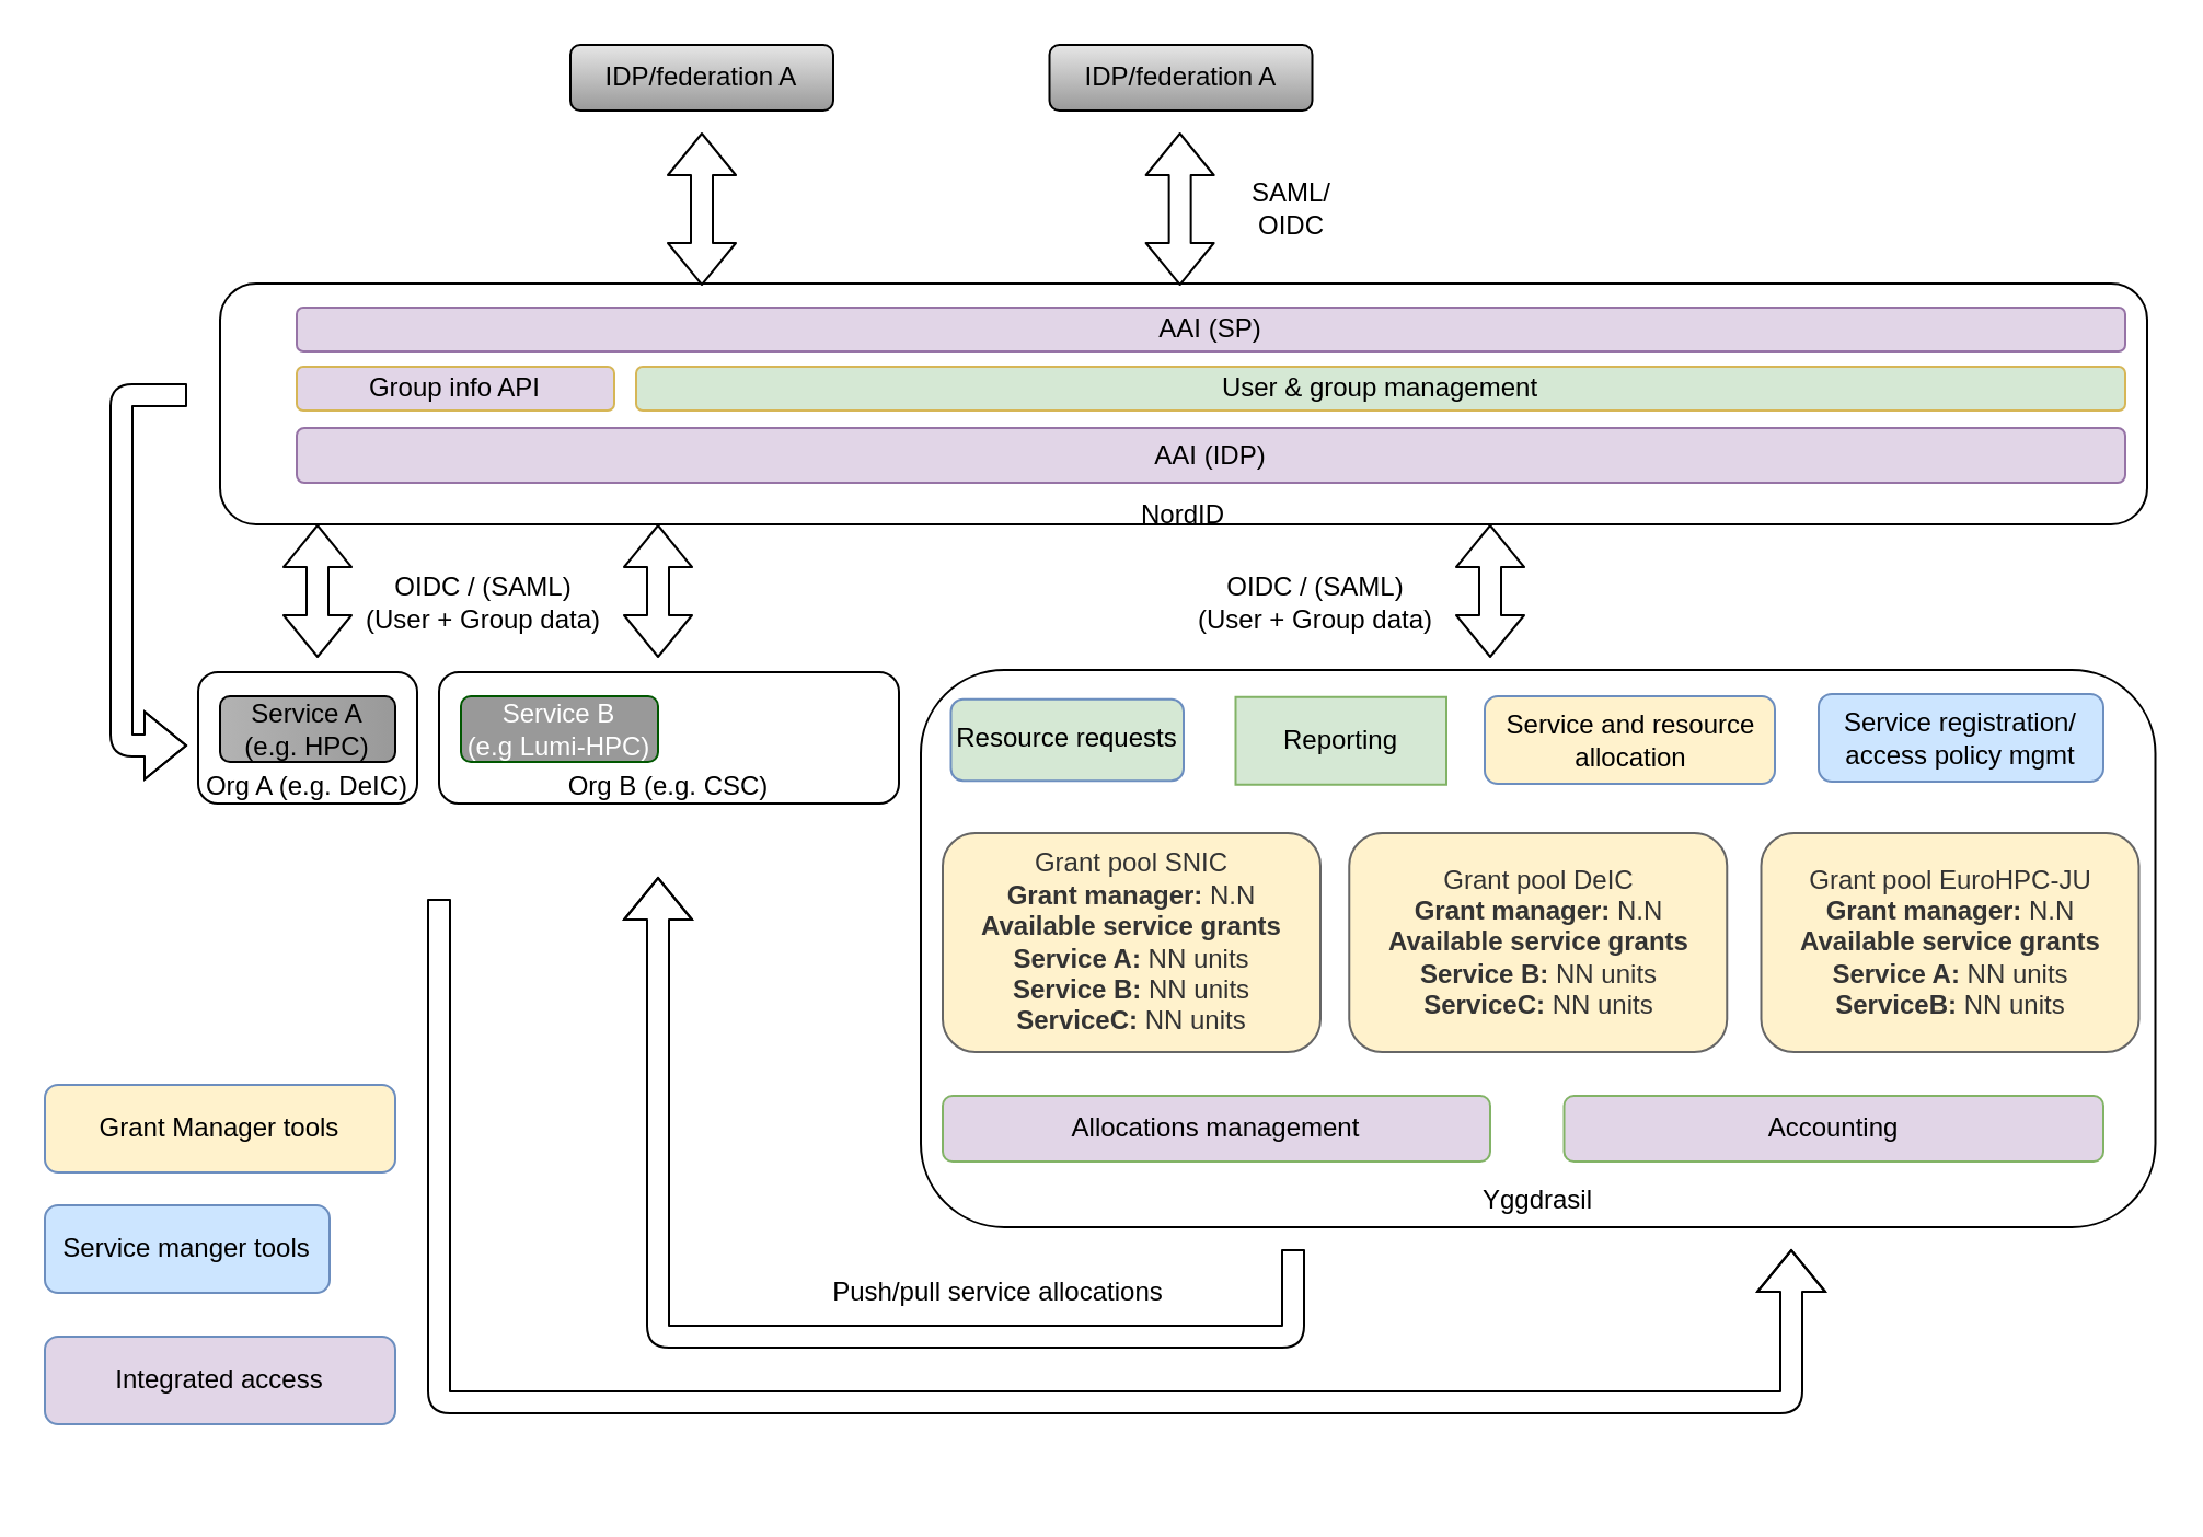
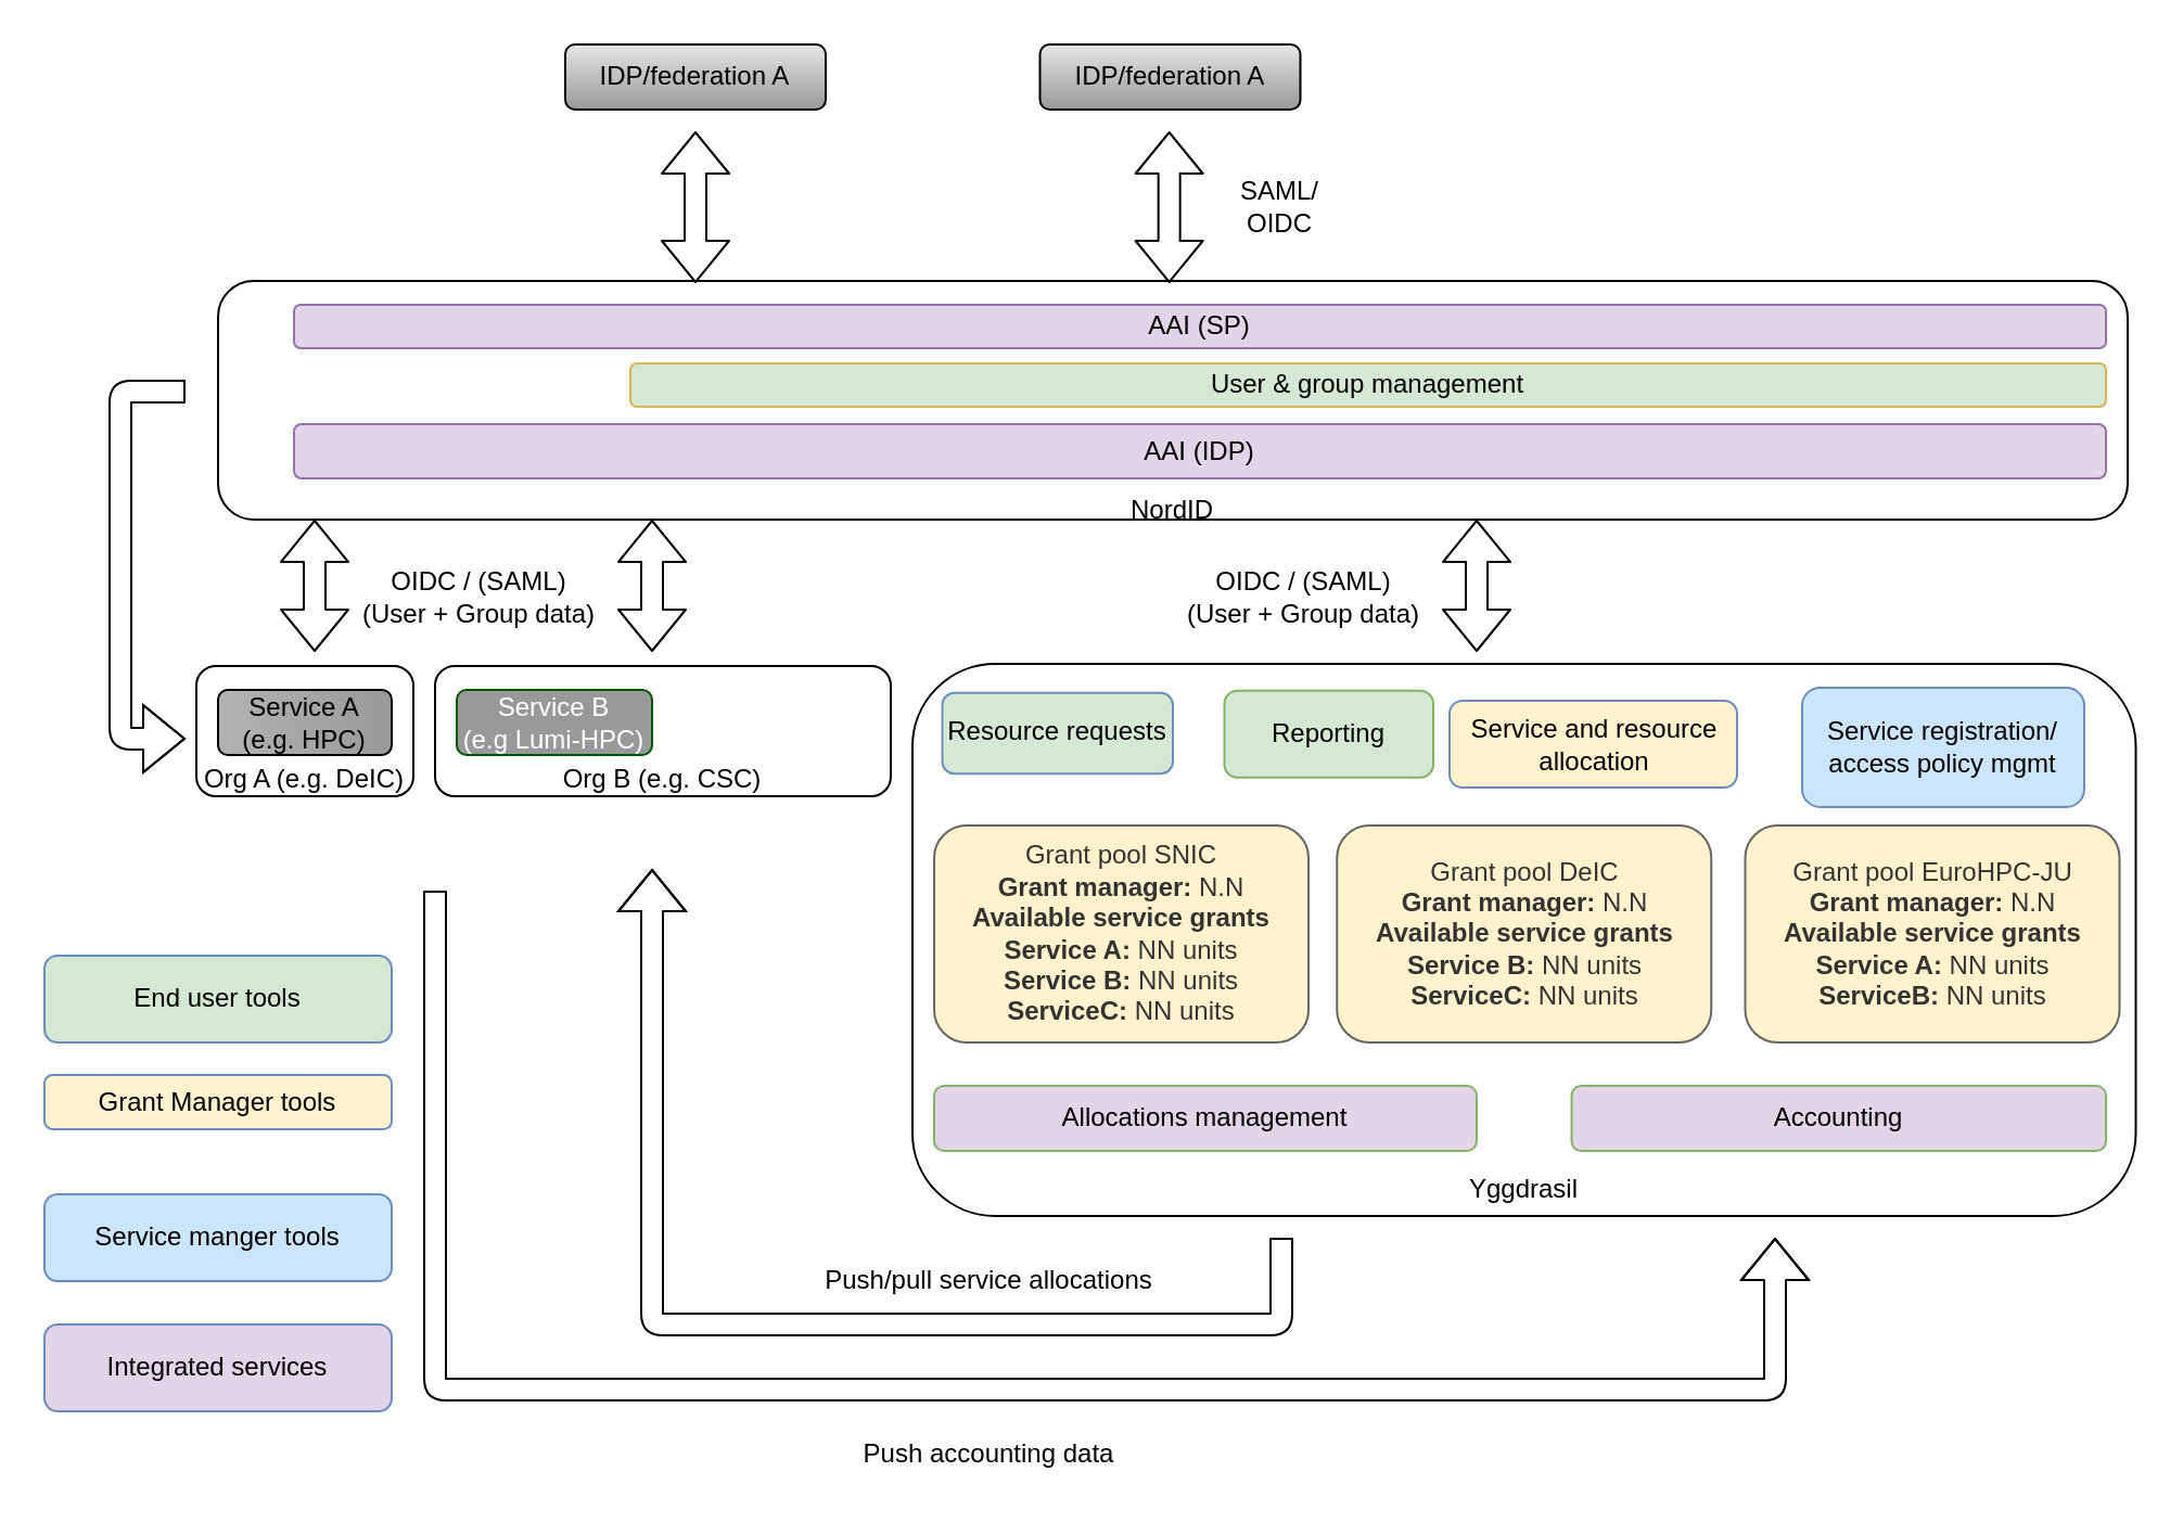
  <mxCell id="0" />
  <mxCell id="1" parent="0" />
  <mxCell id="2" value="&lt;div&gt;&lt;br&gt;&lt;/div&gt;&lt;div&gt;&lt;br&gt;&lt;/div&gt;&lt;div&gt;&lt;br&gt;&lt;/div&gt;&lt;div&gt;&lt;br&gt;&lt;/div&gt;&lt;div&gt;&lt;br&gt;&lt;/div&gt;&lt;div&gt;&lt;br&gt;&lt;/div&gt;&lt;div&gt;&lt;br&gt;&lt;/div&gt;&lt;div&gt;&lt;br&gt;&lt;/div&gt;&lt;div&gt;&lt;br&gt;&lt;/div&gt;&lt;div&gt;&lt;br&gt;&lt;/div&gt;&lt;div&gt;&lt;br&gt;&lt;/div&gt;&lt;div&gt;&lt;br&gt;&lt;/div&gt;&lt;div&gt;&lt;br&gt;&lt;/div&gt;&lt;div&gt;&lt;br&gt;&lt;/div&gt;&lt;div&gt;&lt;br&gt;&lt;/div&gt;&lt;div&gt;&lt;br&gt;&lt;/div&gt;&lt;div&gt;Yggdrasil&lt;br&gt;&lt;/div&gt;" style="rounded=1;whiteSpace=wrap;html=1;" parent="1" vertex="1"><mxGeometry x="420" y="305.5" width="563.75" height="254.5" as="geometry" /></mxCell>
  <mxCell id="3" value="&lt;div&gt;&lt;br&gt;&lt;/div&gt;&lt;div&gt;&lt;br&gt;&lt;/div&gt;&lt;div&gt;&lt;br&gt;&lt;/div&gt;&lt;div&gt;&lt;br&gt;&lt;/div&gt;&lt;div&gt;&lt;br&gt;&lt;/div&gt;&lt;div&gt;&lt;br&gt;&lt;/div&gt;&lt;div&gt;&lt;br&gt;&lt;/div&gt;&lt;div&gt;NordID&lt;br&gt;&lt;/div&gt;" style="rounded=1;whiteSpace=wrap;html=1;" parent="1" vertex="1"><mxGeometry x="100" y="129" width="880" height="110" as="geometry" /></mxCell>
  <mxCell id="4" value="&lt;br&gt;&lt;div&gt;&lt;br&gt;&lt;/div&gt;&lt;div&gt;&lt;br&gt;&lt;/div&gt;&lt;div&gt;Org A (e.g. DeIC)&lt;br&gt;&lt;/div&gt;" style="rounded=1;whiteSpace=wrap;html=1;" parent="1" vertex="1"><mxGeometry x="90" y="306.5" width="100" height="60" as="geometry" /></mxCell>
- <mxCell id="5" value="&lt;div&gt;Service and resource&lt;/div&gt;&lt;div&gt;allocation&lt;br&gt;&lt;/div&gt;" style="rounded=1;whiteSpace=wrap;html=1;fillColor=#FFF2CC;strokeColor=#6c8ebf;" parent="1" vertex="1"><mxGeometry x="677.5" y="317.5" width="132.5" height="40" as="geometry" /></mxCell>
+ <mxCell id="5" value="&lt;div&gt;Service and resource&lt;/div&gt;&lt;div&gt;allocation&lt;br&gt;&lt;/div&gt;" style="rounded=1;whiteSpace=wrap;html=1;fillColor=#FFF2CC;strokeColor=#6c8ebf;" parent="1" vertex="1"><mxGeometry x="667.5" y="322.5" width="132.5" height="40" as="geometry" /></mxCell>
  <mxCell id="6" value="User &amp;amp; group management" style="rounded=1;whiteSpace=wrap;html=1;fillColor=#D5E8D4;strokeColor=#d6b656;" parent="1" vertex="1"><mxGeometry x="290" y="167" width="680" height="20" as="geometry" /></mxCell>
  <mxCell id="7" value="AAI (IDP)" style="rounded=1;whiteSpace=wrap;html=1;fillColor=#e1d5e7;strokeColor=#9673a6;arcSize=14;" parent="1" vertex="1"><mxGeometry x="135" y="195" width="835" height="25" as="geometry" /></mxCell>
  <mxCell id="8" value="&lt;div&gt;Service A&lt;/div&gt;&lt;div&gt;(e.g. HPC)&lt;br&gt;&lt;/div&gt;" style="rounded=1;whiteSpace=wrap;html=1;gradientColor=#999999;fillColor=#B3B3B3;gradientDirection=east;" parent="1" vertex="1"><mxGeometry x="100" y="317.5" width="80" height="30" as="geometry" /></mxCell>
  <mxCell id="9" value="&lt;br&gt;&lt;div&gt;&lt;br&gt;&lt;/div&gt;&lt;div&gt;&lt;br&gt;&lt;/div&gt;&lt;div&gt;Org B (e.g. CSC)&lt;br&gt;&lt;/div&gt;" style="rounded=1;whiteSpace=wrap;html=1;" parent="1" vertex="1"><mxGeometry x="200" y="306.5" width="210" height="60" as="geometry" /></mxCell>
  <mxCell id="10" value="&lt;div&gt;Service B&lt;br&gt;&lt;/div&gt;(e.g Lumi-HPC)" style="rounded=1;whiteSpace=wrap;html=1;fillColor=#999999;strokeColor=#005700;fontColor=#ffffff;" parent="1" vertex="1"><mxGeometry x="210" y="317.5" width="90" height="30" as="geometry" /></mxCell>
  <mxCell id="11" value="AAI (SP)" style="rounded=1;whiteSpace=wrap;html=1;fillColor=#e1d5e7;strokeColor=#9673a6;" parent="1" vertex="1"><mxGeometry x="135" y="140" width="835" height="20" as="geometry" /></mxCell>
- <mxCell id="12" value="Reporting" style="whiteSpace=wrap;html=1;fillColor=#d5e8d4;strokeColor=#82b366;rounded=0;" parent="1" vertex="1"><mxGeometry x="563.75" y="317.88" width="96.25" height="40" as="geometry" /></mxCell>
+ <mxCell id="12" value="Reporting" style="rounded=1;whiteSpace=wrap;html=1;fillColor=#d5e8d4;strokeColor=#82b366;" parent="1" vertex="1"><mxGeometry x="563.75" y="317.88" width="96.25" height="40" as="geometry" /></mxCell>
  <mxCell id="13" value="&lt;div&gt;Grant pool SNIC&lt;/div&gt;&lt;div&gt;&lt;b&gt;Grant manager:&lt;/b&gt; N.N&lt;br&gt;&lt;/div&gt;&lt;div&gt;&lt;b&gt;Available service grants&lt;/b&gt;&lt;/div&gt;&lt;div&gt;&lt;b&gt;Service A:&lt;/b&gt; NN units&lt;/div&gt;&lt;div&gt;&lt;b&gt;Service B: &lt;/b&gt;NN units&lt;/div&gt;&lt;div&gt;&lt;b&gt;ServiceC:&lt;/b&gt; NN units&lt;br&gt;&lt;/div&gt;" style="rounded=1;whiteSpace=wrap;html=1;fillColor=#FFF2CC;strokeColor=#666666;fontColor=#333333;" parent="1" vertex="1"><mxGeometry x="430" y="380" width="172.5" height="99.99" as="geometry" /></mxCell>
  <mxCell id="14" value="Resource requests" style="rounded=1;whiteSpace=wrap;html=1;fillColor=#D5E8D4;strokeColor=#6c8ebf;rotation=0;" parent="1" vertex="1"><mxGeometry x="433.75" y="318.87" width="106.25" height="37.25" as="geometry" /></mxCell>
  <mxCell id="15" value="" style="shape=flexArrow;endArrow=classic;html=1;" parent="1" edge="1"><mxGeometry width="50" height="50" relative="1" as="geometry"><mxPoint x="200" y="410" as="sourcePoint" /><mxPoint x="817.5" y="570" as="targetPoint" /><Array as="points"><mxPoint x="200" y="640" /><mxPoint x="817.5" y="640" /></Array></mxGeometry></mxCell>
  <mxCell id="16" value="" style="shape=flexArrow;endArrow=classic;html=1;" parent="1" edge="1"><mxGeometry width="50" height="50" relative="1" as="geometry"><mxPoint x="590" y="570" as="sourcePoint" /><mxPoint x="300" y="400" as="targetPoint" /><Array as="points"><mxPoint x="590" y="610" /><mxPoint x="300" y="610" /></Array></mxGeometry></mxCell>
  <mxCell id="17" value="IDP/federation A" style="rounded=1;whiteSpace=wrap;html=1;fillColor=#E6E6E6;gradientColor=#999999;" parent="1" vertex="1"><mxGeometry x="260" y="20" width="120" height="30" as="geometry" /></mxCell>
  <mxCell id="18" value="IDP/federation A" style="rounded=1;whiteSpace=wrap;html=1;fillColor=#E6E6E6;gradientColor=#999999;" parent="1" vertex="1"><mxGeometry x="478.75" y="20" width="120" height="30" as="geometry" /></mxCell>
  <mxCell id="19" value="" style="shape=flexArrow;endArrow=classic;startArrow=classic;html=1;" parent="1" edge="1"><mxGeometry width="50" height="50" relative="1" as="geometry"><mxPoint x="320" y="130" as="sourcePoint" /><mxPoint x="320" y="60" as="targetPoint" /></mxGeometry></mxCell>
  <mxCell id="20" value="" style="shape=flexArrow;endArrow=classic;startArrow=classic;html=1;" parent="1" edge="1"><mxGeometry width="50" height="50" relative="1" as="geometry"><mxPoint x="538.32" y="130" as="sourcePoint" /><mxPoint x="538.32" y="60" as="targetPoint" /></mxGeometry></mxCell>
  <mxCell id="21" value="&lt;div&gt;SAML/&lt;/div&gt;&lt;div&gt;OIDC&lt;br&gt;&lt;/div&gt;" style="text;html=1;align=center;verticalAlign=middle;resizable=0;points=[];autosize=1;" parent="1" vertex="1"><mxGeometry x="563.75" y="80" width="50" height="30" as="geometry" /></mxCell>
+ <mxCell id="22" value="Push accounting data" style="text;html=1;align=center;verticalAlign=middle;resizable=0;points=[];autosize=1;" parent="1" vertex="1"><mxGeometry x="390" y="660" width="130" height="20" as="geometry" /></mxCell>
  <mxCell id="23" value="" style="shape=flexArrow;endArrow=classic;html=1;" parent="1" edge="1"><mxGeometry width="50" height="50" relative="1" as="geometry"><mxPoint x="85" y="180" as="sourcePoint" /><mxPoint x="85" y="340" as="targetPoint" /><Array as="points"><mxPoint x="55" y="180" /><mxPoint x="55" y="340" /></Array></mxGeometry></mxCell>
  <mxCell id="24" value="Push/pull service allocations" style="text;html=1;align=center;verticalAlign=middle;resizable=0;points=[];autosize=1;" parent="1" vertex="1"><mxGeometry x="370" y="580" width="170" height="20" as="geometry" /></mxCell>
- <mxCell id="25" value="Accounting" style="rounded=1;whiteSpace=wrap;html=1;fillColor=#E1D5E7;strokeColor=#82b366;" parent="1" vertex="1"><mxGeometry x="713.75" y="500" width="246.25" height="30.01" as="geometry" /></mxCell>
+ <mxCell id="25" value="Accounting" style="rounded=1;whiteSpace=wrap;html=1;fillColor=#E1D5E7;strokeColor=#82b366;" parent="1" vertex="1"><mxGeometry x="723.75" y="500" width="246.25" height="30.01" as="geometry" /></mxCell>
  <mxCell id="26" value="Allocations management" style="rounded=1;whiteSpace=wrap;html=1;fillColor=#E1D5E7;strokeColor=#82b366;" parent="1" vertex="1"><mxGeometry x="430" y="500" width="250" height="30.01" as="geometry" /></mxCell>
  <mxCell id="27" value="&lt;div&gt;Grant pool DeIC&lt;/div&gt;&lt;div&gt;&lt;b&gt;Grant manager:&lt;/b&gt; N.N&lt;br&gt;&lt;/div&gt;&lt;div&gt;&lt;b&gt;Available service grants&lt;/b&gt;&lt;/div&gt;&lt;div&gt;&lt;b&gt;Service B: &lt;/b&gt;NN units&lt;/div&gt;&lt;div&gt;&lt;b&gt;ServiceC:&lt;/b&gt; NN units&lt;br&gt;&lt;/div&gt;" style="rounded=1;whiteSpace=wrap;html=1;fillColor=#FFF2CC;strokeColor=#666666;fontColor=#333333;" parent="1" vertex="1"><mxGeometry x="615.63" y="380" width="172.5" height="99.99" as="geometry" /></mxCell>
  <mxCell id="28" value="&lt;div&gt;Grant pool EuroHPC-JU&lt;/div&gt;&lt;div&gt;&lt;b&gt;Grant manager:&lt;/b&gt; N.N&lt;br&gt;&lt;/div&gt;&lt;div&gt;&lt;b&gt;Available service grants&lt;/b&gt;&lt;/div&gt;&lt;div&gt;&lt;b&gt;Service A: &lt;/b&gt;NN units&lt;/div&gt;&lt;div&gt;&lt;b&gt;ServiceB:&lt;/b&gt; NN units&lt;br&gt;&lt;/div&gt;" style="rounded=1;whiteSpace=wrap;html=1;fillColor=#FFF2CC;strokeColor=#666666;fontColor=#333333;" parent="1" vertex="1"><mxGeometry x="803.75" y="380" width="172.5" height="99.99" as="geometry" /></mxCell>
- <mxCell id="29" value="Grant Manager tools" style="rounded=1;whiteSpace=wrap;html=1;fillColor=#FFF2CC;strokeColor=#6c8ebf;" parent="1" vertex="1"><mxGeometry x="20" y="495.01" width="160" height="40" as="geometry" /></mxCell>
- <mxCell id="31" value="Integrated access" style="rounded=1;whiteSpace=wrap;html=1;fillColor=#E1D5E7;strokeColor=#6c8ebf;" parent="1" vertex="1"><mxGeometry x="20" y="610" width="160" height="40" as="geometry" /></mxCell>
+ <mxCell id="29" value="Grant Manager tools" style="rounded=1;whiteSpace=wrap;html=1;fillColor=#FFF2CC;strokeColor=#6c8ebf;" parent="1" vertex="1"><mxGeometry x="20" y="495.01" width="160" height="25" as="geometry" /></mxCell>
+ <mxCell id="30" value="End user tools" style="rounded=1;whiteSpace=wrap;html=1;fillColor=#D5E8D4;strokeColor=#6c8ebf;" parent="1" vertex="1"><mxGeometry x="20" y="440" width="160" height="40" as="geometry" /></mxCell>
+ <mxCell id="31" value="Integrated services" style="rounded=1;whiteSpace=wrap;html=1;fillColor=#E1D5E7;strokeColor=#6c8ebf;" parent="1" vertex="1"><mxGeometry x="20" y="610" width="160" height="40" as="geometry" /></mxCell>
  <mxCell id="32" value="" style="shape=flexArrow;endArrow=classic;startArrow=classic;html=1;" parent="1" edge="1"><mxGeometry width="50" height="50" relative="1" as="geometry"><mxPoint x="680" y="300" as="sourcePoint" /><mxPoint x="680" y="239" as="targetPoint" /></mxGeometry></mxCell>
  <mxCell id="33" value="" style="shape=flexArrow;endArrow=classic;startArrow=classic;html=1;" parent="1" edge="1"><mxGeometry width="50" height="50" relative="1" as="geometry"><mxPoint x="300" y="300" as="sourcePoint" /><mxPoint x="300" y="239" as="targetPoint" /></mxGeometry></mxCell>
  <mxCell id="34" value="" style="shape=flexArrow;endArrow=classic;startArrow=classic;html=1;" parent="1" edge="1"><mxGeometry width="50" height="50" relative="1" as="geometry"><mxPoint x="144.5" y="300" as="sourcePoint" /><mxPoint x="144.5" y="239" as="targetPoint" /></mxGeometry></mxCell>
  <mxCell id="35" value="&lt;div&gt;OIDC / (SAML)&lt;/div&gt;&lt;div&gt;(User + Group data)&lt;br&gt;&lt;/div&gt;" style="text;html=1;align=center;verticalAlign=middle;resizable=0;points=[];autosize=1;" parent="1" vertex="1"><mxGeometry x="160" y="260" width="120" height="30" as="geometry" /></mxCell>
  <mxCell id="36" value="&lt;div&gt;OIDC / (SAML)&lt;/div&gt;&lt;div&gt;(User + Group data)&lt;br&gt;&lt;/div&gt;" style="text;html=1;align=center;verticalAlign=middle;resizable=0;points=[];autosize=1;" parent="1" vertex="1"><mxGeometry x="540" y="260" width="120" height="30" as="geometry" /></mxCell>
- <mxCell id="37" value="Group info API" style="rounded=1;whiteSpace=wrap;html=1;fillColor=#E1D5E7;strokeColor=#d6b656;" parent="1" vertex="1"><mxGeometry x="135" y="167" width="145" height="20" as="geometry" /></mxCell>
- <mxCell id="38" value="&lt;div&gt;Service registration/&lt;/div&gt;&lt;div&gt;access policy mgmt&lt;br&gt;&lt;/div&gt;" style="rounded=1;whiteSpace=wrap;html=1;fillColor=#CCE5FF;strokeColor=#6c8ebf;" parent="1" vertex="1"><mxGeometry x="830" y="316.5" width="130" height="40" as="geometry" /></mxCell>
- <mxCell id="39" value="Service manger tools" style="rounded=1;whiteSpace=wrap;html=1;fillColor=#CCE5FF;strokeColor=#6c8ebf;" parent="1" vertex="1"><mxGeometry x="20" y="550" width="130" height="40" as="geometry" /></mxCell>
+ <mxCell id="38" value="&lt;div&gt;Service registration/&lt;/div&gt;&lt;div&gt;access policy mgmt&lt;br&gt;&lt;/div&gt;" style="rounded=1;whiteSpace=wrap;html=1;fillColor=#CCE5FF;strokeColor=#6c8ebf;" parent="1" vertex="1"><mxGeometry x="830" y="316.5" width="130" height="55" as="geometry" /></mxCell>
+ <mxCell id="39" value="Service manger tools" style="rounded=1;whiteSpace=wrap;html=1;fillColor=#CCE5FF;strokeColor=#6c8ebf;" parent="1" vertex="1"><mxGeometry x="20" y="550" width="160" height="40" as="geometry" /></mxCell>
